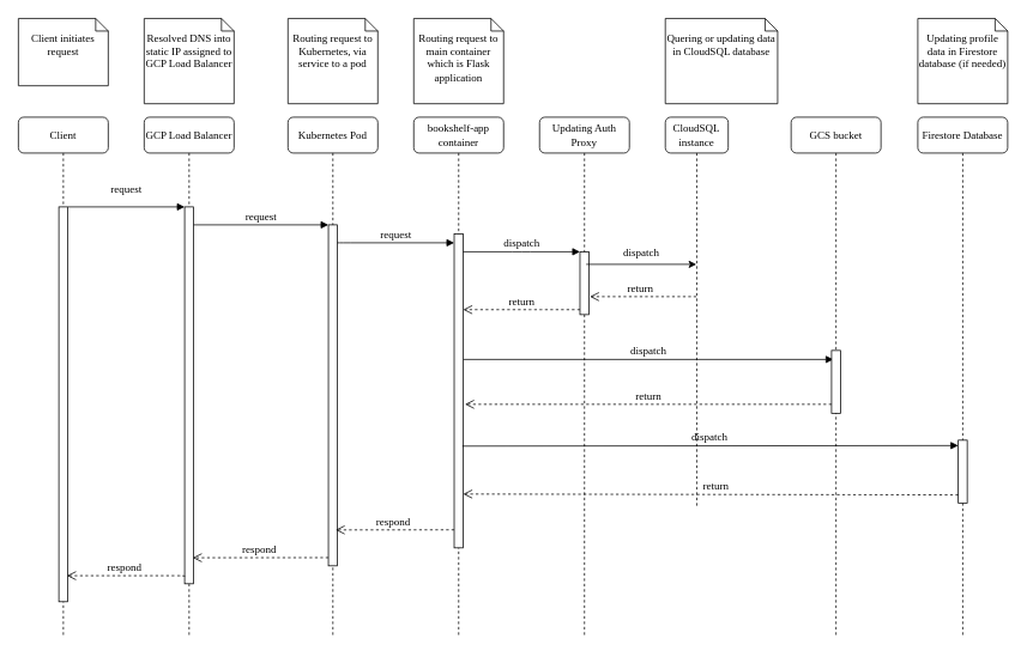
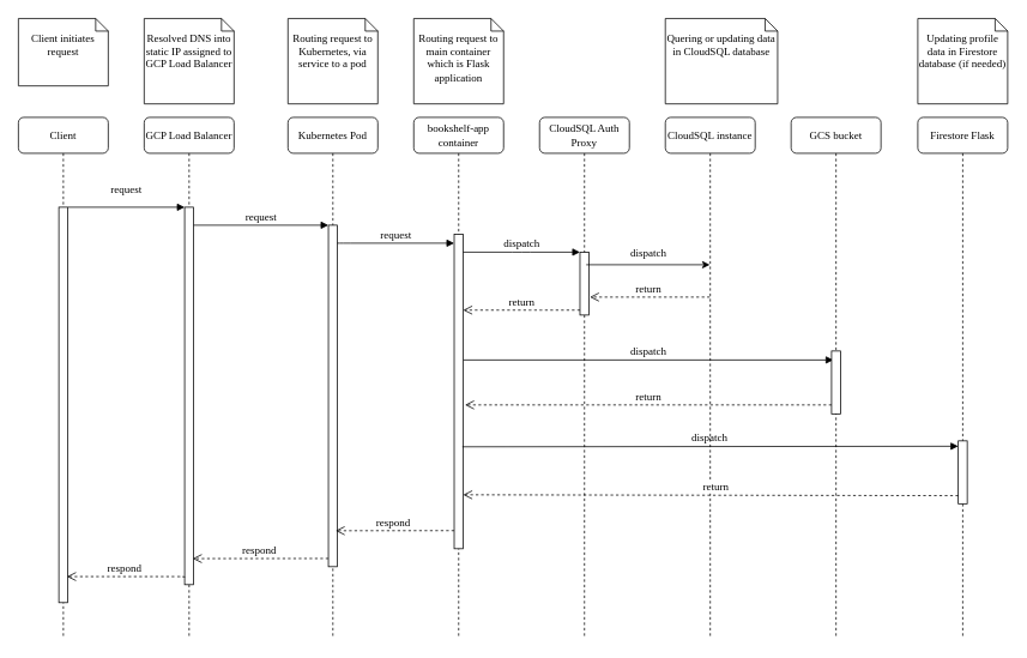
  <mxCell id="0" />
  <mxCell id="1" parent="0" />
  <mxCell id="2" value="GCP Load Balancer" style="shape=umlLifeline;perimeter=lifelinePerimeter;whiteSpace=wrap;html=1;container=1;collapsible=0;recursiveResize=0;outlineConnect=0;rounded=1;shadow=0;comic=0;labelBackgroundColor=none;strokeWidth=1;fontFamily=Verdana;fontSize=12;align=center;" parent="1" vertex="1"><mxGeometry x="160" y="130" width="100" height="580" as="geometry" /></mxCell>
  <mxCell id="3" value="" style="html=1;points=[];perimeter=orthogonalPerimeter;rounded=0;shadow=0;comic=0;labelBackgroundColor=none;strokeWidth=1;fontFamily=Verdana;fontSize=12;align=center;" parent="2" vertex="1"><mxGeometry x="45" y="100" width="10" height="420" as="geometry" /></mxCell>
  <mxCell id="4" value="Kubernetes Pod" style="shape=umlLifeline;perimeter=lifelinePerimeter;whiteSpace=wrap;html=1;container=1;collapsible=0;recursiveResize=0;outlineConnect=0;rounded=1;shadow=0;comic=0;labelBackgroundColor=none;strokeWidth=1;fontFamily=Verdana;fontSize=12;align=center;" parent="1" vertex="1"><mxGeometry x="320" y="130" width="100" height="580" as="geometry" /></mxCell>
  <mxCell id="5" value="" style="html=1;points=[];perimeter=orthogonalPerimeter;rounded=0;shadow=0;comic=0;labelBackgroundColor=none;strokeWidth=1;fontFamily=Verdana;fontSize=12;align=center;" parent="4" vertex="1"><mxGeometry x="45" y="120" width="10" height="380" as="geometry" /></mxCell>
  <mxCell id="6" value="bookshelf-app container" style="shape=umlLifeline;perimeter=lifelinePerimeter;whiteSpace=wrap;html=1;container=1;collapsible=0;recursiveResize=0;outlineConnect=0;rounded=1;shadow=0;comic=0;labelBackgroundColor=none;strokeWidth=1;fontFamily=Verdana;fontSize=12;align=center;" parent="1" vertex="1"><mxGeometry x="460" y="130" width="100" height="580" as="geometry" /></mxCell>
- <mxCell id="7" value="Updating Auth Proxy" style="shape=umlLifeline;perimeter=lifelinePerimeter;whiteSpace=wrap;html=1;container=1;collapsible=0;recursiveResize=0;outlineConnect=0;rounded=1;shadow=0;comic=0;labelBackgroundColor=none;strokeWidth=1;fontFamily=Verdana;fontSize=12;align=center;" parent="1" vertex="1"><mxGeometry x="600" y="130" width="100" height="580" as="geometry" /></mxCell>
+ <mxCell id="7" value="CloudSQL Auth Proxy" style="shape=umlLifeline;perimeter=lifelinePerimeter;whiteSpace=wrap;html=1;container=1;collapsible=0;recursiveResize=0;outlineConnect=0;rounded=1;shadow=0;comic=0;labelBackgroundColor=none;strokeWidth=1;fontFamily=Verdana;fontSize=12;align=center;" parent="1" vertex="1"><mxGeometry x="600" y="130" width="100" height="580" as="geometry" /></mxCell>
  <mxCell id="8" value="" style="html=1;points=[];perimeter=orthogonalPerimeter;rounded=0;shadow=0;comic=0;labelBackgroundColor=none;strokeWidth=1;fontFamily=Verdana;fontSize=12;align=center;" parent="7" vertex="1"><mxGeometry x="45" y="150" width="10" height="70" as="geometry" /></mxCell>
  <mxCell id="9" value="return" style="html=1;verticalAlign=bottom;endArrow=open;dashed=1;endSize=8;labelBackgroundColor=none;fontFamily=Verdana;fontSize=12;edgeStyle=elbowEdgeStyle;elbow=vertical;" parent="7" edge="1"><mxGeometry relative="1" as="geometry"><mxPoint x="-85" y="214.5" as="targetPoint" /><Array as="points"><mxPoint y="214.5" /><mxPoint x="20" y="214.5" /></Array><mxPoint x="45" y="214.5" as="sourcePoint" /></mxGeometry></mxCell>
  <mxCell id="10" value="dispatch" style="html=1;verticalAlign=bottom;endArrow=block;labelBackgroundColor=none;fontFamily=Verdana;fontSize=12;edgeStyle=elbowEdgeStyle;elbow=vertical;entryX=0.2;entryY=0.143;entryDx=0;entryDy=0;entryPerimeter=0;" edge="1" parent="7" target="13"><mxGeometry relative="1" as="geometry"><mxPoint x="-85" y="270" as="sourcePoint" /><mxPoint x="310" y="271" as="targetPoint" /></mxGeometry></mxCell>
- <mxCell id="11" value="CloudSQL instance" style="shape=umlLifeline;perimeter=lifelinePerimeter;whiteSpace=wrap;html=1;container=1;collapsible=0;recursiveResize=0;outlineConnect=0;rounded=1;shadow=0;comic=0;labelBackgroundColor=none;strokeWidth=1;fontFamily=Verdana;fontSize=12;align=center;" parent="1" vertex="1"><mxGeometry x="740" y="130" width="70" height="435" as="geometry" /></mxCell>
+ <mxCell id="11" value="CloudSQL instance" style="shape=umlLifeline;perimeter=lifelinePerimeter;whiteSpace=wrap;html=1;container=1;collapsible=0;recursiveResize=0;outlineConnect=0;rounded=1;shadow=0;comic=0;labelBackgroundColor=none;strokeWidth=1;fontFamily=Verdana;fontSize=12;align=center;" parent="1" vertex="1"><mxGeometry x="740" y="130" width="100" height="580" as="geometry" /></mxCell>
  <mxCell id="12" value="GCS bucket" style="shape=umlLifeline;perimeter=lifelinePerimeter;whiteSpace=wrap;html=1;container=1;collapsible=0;recursiveResize=0;outlineConnect=0;rounded=1;shadow=0;comic=0;labelBackgroundColor=none;strokeWidth=1;fontFamily=Verdana;fontSize=12;align=center;" parent="1" vertex="1"><mxGeometry x="880" y="130" width="100" height="580" as="geometry" /></mxCell>
  <mxCell id="13" value="" style="html=1;points=[];perimeter=orthogonalPerimeter;rounded=0;shadow=0;comic=0;labelBackgroundColor=none;strokeWidth=1;fontFamily=Verdana;fontSize=12;align=center;" vertex="1" parent="12"><mxGeometry x="45" y="260" width="10" height="70" as="geometry" /></mxCell>
  <mxCell id="14" value="Client" style="shape=umlLifeline;perimeter=lifelinePerimeter;whiteSpace=wrap;html=1;container=1;collapsible=0;recursiveResize=0;outlineConnect=0;rounded=1;shadow=0;comic=0;labelBackgroundColor=none;strokeWidth=1;fontFamily=Verdana;fontSize=12;align=center;" parent="1" vertex="1"><mxGeometry x="20" y="130" width="100" height="580" as="geometry" /></mxCell>
  <mxCell id="15" value="" style="html=1;points=[];perimeter=orthogonalPerimeter;rounded=0;shadow=0;comic=0;labelBackgroundColor=none;strokeWidth=1;fontFamily=Verdana;fontSize=12;align=center;" parent="14" vertex="1"><mxGeometry x="45" y="100" width="10" height="440" as="geometry" /></mxCell>
  <mxCell id="16" value="" style="html=1;points=[];perimeter=orthogonalPerimeter;rounded=0;shadow=0;comic=0;labelBackgroundColor=none;strokeWidth=1;fontFamily=Verdana;fontSize=12;align=center;" parent="1" vertex="1"><mxGeometry x="505" y="260" width="10" height="350" as="geometry" /></mxCell>
  <mxCell id="17" value="request" style="html=1;verticalAlign=bottom;endArrow=block;labelBackgroundColor=none;fontFamily=Verdana;fontSize=12;edgeStyle=elbowEdgeStyle;elbow=vertical;" parent="1" source="5" target="16" edge="1"><mxGeometry relative="1" as="geometry"><mxPoint x="430" y="270" as="sourcePoint" /><Array as="points"><mxPoint x="380" y="270" /></Array><mxPoint as="offset" /></mxGeometry></mxCell>
  <mxCell id="18" value="dispatch" style="html=1;verticalAlign=bottom;endArrow=block;entryX=0;entryY=0;labelBackgroundColor=none;fontFamily=Verdana;fontSize=12;edgeStyle=elbowEdgeStyle;elbow=vertical;" parent="1" source="16" target="8" edge="1"><mxGeometry relative="1" as="geometry"><mxPoint x="570" y="280" as="sourcePoint" /></mxGeometry></mxCell>
  <mxCell id="19" value="request" style="html=1;verticalAlign=bottom;endArrow=block;entryX=0;entryY=0;labelBackgroundColor=none;fontFamily=Verdana;fontSize=12;edgeStyle=elbowEdgeStyle;elbow=vertical;" parent="1" source="15" target="3" edge="1"><mxGeometry y="10" relative="1" as="geometry"><mxPoint x="140" y="240" as="sourcePoint" /><mxPoint as="offset" /></mxGeometry></mxCell>
  <mxCell id="20" value="request" style="html=1;verticalAlign=bottom;endArrow=block;entryX=0;entryY=0;labelBackgroundColor=none;fontFamily=Verdana;fontSize=12;edgeStyle=elbowEdgeStyle;elbow=vertical;" parent="1" source="3" target="5" edge="1"><mxGeometry relative="1" as="geometry"><mxPoint x="290" y="250" as="sourcePoint" /></mxGeometry></mxCell>
  <mxCell id="21" value="&lt;div&gt;&lt;br&gt;&lt;/div&gt;Client initiates request" style="shape=note;whiteSpace=wrap;html=1;size=14;verticalAlign=top;align=center;spacingTop=-6;rounded=0;shadow=0;comic=0;labelBackgroundColor=none;strokeWidth=1;fontFamily=Verdana;fontSize=12" parent="1" vertex="1"><mxGeometry x="20" y="20" width="100" height="75" as="geometry" /></mxCell>
  <mxCell id="22" value="&lt;div&gt;&lt;br&gt;&lt;/div&gt;Resolved DNS into static IP assigned to GCP Load Balancer" style="shape=note;whiteSpace=wrap;html=1;size=14;verticalAlign=top;align=center;spacingTop=-6;rounded=0;shadow=0;comic=0;labelBackgroundColor=none;strokeWidth=1;fontFamily=Verdana;fontSize=12" parent="1" vertex="1"><mxGeometry x="160" y="20" width="100" height="95" as="geometry" /></mxCell>
  <mxCell id="23" value="&lt;div&gt;&lt;br&gt;&lt;/div&gt;Routing request to Kubernetes, via service to a pod" style="shape=note;whiteSpace=wrap;html=1;size=14;verticalAlign=top;align=center;spacingTop=-6;rounded=0;shadow=0;comic=0;labelBackgroundColor=none;strokeWidth=1;fontFamily=Verdana;fontSize=12" parent="1" vertex="1"><mxGeometry x="320" y="20" width="100" height="95" as="geometry" /></mxCell>
  <mxCell id="24" value="&lt;div&gt;&lt;br&gt;&lt;/div&gt;Routing request to main container which is Flask application" style="shape=note;whiteSpace=wrap;html=1;size=14;verticalAlign=top;align=center;spacingTop=-6;rounded=0;shadow=0;comic=0;labelBackgroundColor=none;strokeWidth=1;fontFamily=Verdana;fontSize=12" parent="1" vertex="1"><mxGeometry x="460" y="20" width="100" height="95" as="geometry" /></mxCell>
  <mxCell id="25" value="&lt;div&gt;&lt;br&gt;&lt;/div&gt;Quering or updating data in CloudSQL database" style="shape=note;whiteSpace=wrap;html=1;size=14;verticalAlign=top;align=center;spacingTop=-6;rounded=0;shadow=0;comic=0;labelBackgroundColor=none;strokeWidth=1;fontFamily=Verdana;fontSize=12" parent="1" vertex="1"><mxGeometry x="740" y="20" width="125" height="95" as="geometry" /></mxCell>
- <mxCell id="26" value="Firestore Database" style="shape=umlLifeline;perimeter=lifelinePerimeter;whiteSpace=wrap;html=1;container=1;collapsible=0;recursiveResize=0;outlineConnect=0;rounded=1;shadow=0;comic=0;labelBackgroundColor=none;strokeWidth=1;fontFamily=Verdana;fontSize=12;align=center;" vertex="1" parent="1"><mxGeometry x="1021" y="130" width="100" height="580" as="geometry" /></mxCell>
+ <mxCell id="26" value="Firestore Flask" style="shape=umlLifeline;perimeter=lifelinePerimeter;whiteSpace=wrap;html=1;container=1;collapsible=0;recursiveResize=0;outlineConnect=0;rounded=1;shadow=0;comic=0;labelBackgroundColor=none;strokeWidth=1;fontFamily=Verdana;fontSize=12;align=center;" vertex="1" parent="1"><mxGeometry x="1021" y="130" width="100" height="580" as="geometry" /></mxCell>
  <mxCell id="27" value="" style="html=1;points=[];perimeter=orthogonalPerimeter;rounded=0;shadow=0;comic=0;labelBackgroundColor=none;strokeWidth=1;fontFamily=Verdana;fontSize=12;align=center;" vertex="1" parent="26"><mxGeometry x="45" y="360" width="10" height="70" as="geometry" /></mxCell>
  <mxCell id="28" value="&lt;div&gt;&lt;br&gt;&lt;/div&gt;&lt;div&gt;Updating profile data in Firestore database (if needed)&lt;/div&gt;" style="shape=note;whiteSpace=wrap;html=1;size=14;verticalAlign=top;align=center;spacingTop=-6;rounded=0;shadow=0;comic=0;labelBackgroundColor=none;strokeWidth=1;fontFamily=Verdana;fontSize=12" vertex="1" parent="1"><mxGeometry x="1021" y="20" width="100" height="95" as="geometry" /></mxCell>
  <mxCell id="29" value="" style="endArrow=classic;html=1;rounded=0;exitX=0.7;exitY=0.2;exitDx=0;exitDy=0;exitPerimeter=0;" edge="1" parent="1" source="8" target="11"><mxGeometry width="50" height="50" relative="1" as="geometry"><mxPoint x="470" y="360" as="sourcePoint" /><mxPoint x="520" y="310" as="targetPoint" /></mxGeometry></mxCell>
  <mxCell id="30" value="dispatch" style="html=1;verticalAlign=bottom;endArrow=open;dashed=1;endSize=8;labelBackgroundColor=none;fontFamily=Verdana;fontSize=12;edgeStyle=elbowEdgeStyle;elbow=vertical;entryX=1.1;entryY=0.714;entryDx=0;entryDy=0;entryPerimeter=0;" edge="1" parent="1" source="11" target="8"><mxGeometry x="0.041" y="-40" relative="1" as="geometry"><mxPoint x="660" y="330" as="targetPoint" /><Array as="points"><mxPoint x="717" y="330" /><mxPoint x="747" y="330" /></Array><mxPoint x="772" y="330" as="sourcePoint" /><mxPoint as="offset" /></mxGeometry></mxCell>
  <mxCell id="31" value="return" style="edgeLabel;html=1;align=center;verticalAlign=middle;resizable=0;points=[];fontSize=12;fontFamily=Verdana;" vertex="1" connectable="0" parent="30"><mxGeometry x="-0.079" relative="1" as="geometry"><mxPoint x="-8" y="-10" as="offset" /></mxGeometry></mxCell>
  <mxCell id="32" value="" style="html=1;verticalAlign=bottom;endArrow=open;dashed=1;endSize=8;labelBackgroundColor=none;fontFamily=Verdana;fontSize=12;edgeStyle=elbowEdgeStyle;elbow=vertical;exitX=0;exitY=0.857;exitDx=0;exitDy=0;exitPerimeter=0;entryX=1.2;entryY=0.543;entryDx=0;entryDy=0;entryPerimeter=0;" edge="1" parent="1" source="13" target="16"><mxGeometry x="0.101" y="40" relative="1" as="geometry"><mxPoint x="530" y="446" as="targetPoint" /><Array as="points"><mxPoint x="851" y="450" /><mxPoint x="881" y="450" /></Array><mxPoint x="910" y="451" as="sourcePoint" /><mxPoint as="offset" /></mxGeometry></mxCell>
  <mxCell id="33" value="return" style="edgeLabel;html=1;align=center;verticalAlign=middle;resizable=0;points=[];fontSize=12;fontFamily=Verdana;" vertex="1" connectable="0" parent="32"><mxGeometry x="-0.079" relative="1" as="geometry"><mxPoint x="-17" y="-10" as="offset" /></mxGeometry></mxCell>
  <mxCell id="34" value="dispatch" style="html=1;verticalAlign=bottom;endArrow=block;labelBackgroundColor=none;fontFamily=Verdana;fontSize=12;edgeStyle=elbowEdgeStyle;elbow=vertical;exitX=0.9;exitY=0.676;exitDx=0;exitDy=0;exitPerimeter=0;entryX=0;entryY=0.086;entryDx=0;entryDy=0;entryPerimeter=0;" edge="1" parent="1" source="16" target="27"><mxGeometry relative="1" as="geometry"><mxPoint x="645" y="500" as="sourcePoint" /><mxPoint x="1050" y="498" as="targetPoint" /></mxGeometry></mxCell>
  <mxCell id="35" value="" style="html=1;verticalAlign=bottom;endArrow=open;dashed=1;endSize=8;labelBackgroundColor=none;fontFamily=Verdana;fontSize=12;edgeStyle=elbowEdgeStyle;elbow=vertical;exitX=0;exitY=0.871;exitDx=0;exitDy=0;exitPerimeter=0;entryX=1;entryY=0.829;entryDx=0;entryDy=0;entryPerimeter=0;" edge="1" parent="1" source="27" target="16"><mxGeometry x="0.101" y="40" relative="1" as="geometry"><mxPoint x="580" y="550" as="targetPoint" /><Array as="points"><mxPoint x="982" y="550" /><mxPoint x="1012" y="550" /></Array><mxPoint x="1056" y="550" as="sourcePoint" /><mxPoint as="offset" /></mxGeometry></mxCell>
  <mxCell id="36" value="return" style="edgeLabel;html=1;align=center;verticalAlign=middle;resizable=0;points=[];fontSize=12;fontFamily=Verdana;" vertex="1" connectable="0" parent="35"><mxGeometry x="-0.079" relative="1" as="geometry"><mxPoint x="-17" y="-10" as="offset" /></mxGeometry></mxCell>
  <mxCell id="37" value="" style="html=1;verticalAlign=bottom;endArrow=open;dashed=1;endSize=8;labelBackgroundColor=none;fontFamily=Verdana;fontSize=12;edgeStyle=elbowEdgeStyle;elbow=vertical;exitX=0;exitY=0.882;exitDx=0;exitDy=0;exitPerimeter=0;entryX=0.8;entryY=0.895;entryDx=0;entryDy=0;entryPerimeter=0;" edge="1" parent="1" target="5"><mxGeometry x="0.041" y="-40" relative="1" as="geometry"><mxPoint x="400" y="590" as="targetPoint" /><Array as="points"><mxPoint x="426" y="590" /><mxPoint x="456" y="590" /></Array><mxPoint x="505" y="589.88" as="sourcePoint" /><mxPoint as="offset" /></mxGeometry></mxCell>
  <mxCell id="38" value="respond" style="edgeLabel;html=1;align=center;verticalAlign=middle;resizable=0;points=[];fontSize=12;fontFamily=Verdana;" vertex="1" connectable="0" parent="37"><mxGeometry x="-0.079" relative="1" as="geometry"><mxPoint x="-8" y="-10" as="offset" /></mxGeometry></mxCell>
  <mxCell id="39" value="" style="html=1;verticalAlign=bottom;endArrow=open;dashed=1;endSize=8;labelBackgroundColor=none;fontFamily=Verdana;fontSize=12;edgeStyle=elbowEdgeStyle;elbow=vertical;exitX=0;exitY=0.976;exitDx=0;exitDy=0;exitPerimeter=0;entryX=0.9;entryY=0.929;entryDx=0;entryDy=0;entryPerimeter=0;" edge="1" parent="1" source="5" target="3"><mxGeometry x="0.041" y="-40" relative="1" as="geometry"><mxPoint x="220" y="620.12" as="targetPoint" /><Array as="points" /><mxPoint x="352" y="620" as="sourcePoint" /><mxPoint as="offset" /></mxGeometry></mxCell>
  <mxCell id="40" value="respond" style="edgeLabel;html=1;align=center;verticalAlign=middle;resizable=0;points=[];fontSize=12;fontFamily=Verdana;" vertex="1" connectable="0" parent="39"><mxGeometry x="-0.079" relative="1" as="geometry"><mxPoint x="-8" y="-10" as="offset" /></mxGeometry></mxCell>
  <mxCell id="41" value="" style="html=1;verticalAlign=bottom;endArrow=open;dashed=1;endSize=8;labelBackgroundColor=none;fontFamily=Verdana;fontSize=12;edgeStyle=elbowEdgeStyle;elbow=vertical;exitX=0;exitY=0.981;exitDx=0;exitDy=0;exitPerimeter=0;entryX=0.9;entryY=0.932;entryDx=0;entryDy=0;entryPerimeter=0;" edge="1" parent="1" source="3" target="15"><mxGeometry x="0.041" y="-40" relative="1" as="geometry"><mxPoint x="100" y="640" as="targetPoint" /><Array as="points" /><mxPoint x="191" y="641" as="sourcePoint" /><mxPoint as="offset" /></mxGeometry></mxCell>
  <mxCell id="42" value="respond" style="edgeLabel;html=1;align=center;verticalAlign=middle;resizable=0;points=[];fontSize=12;fontFamily=Verdana;" vertex="1" connectable="0" parent="41"><mxGeometry x="-0.079" relative="1" as="geometry"><mxPoint x="-8" y="-10" as="offset" /></mxGeometry></mxCell>
